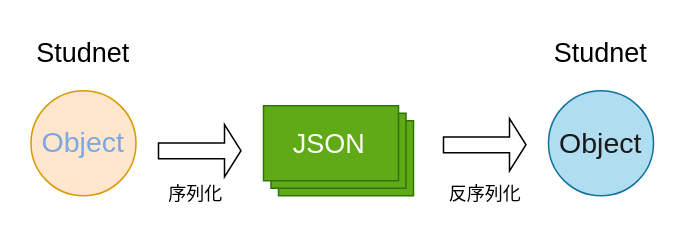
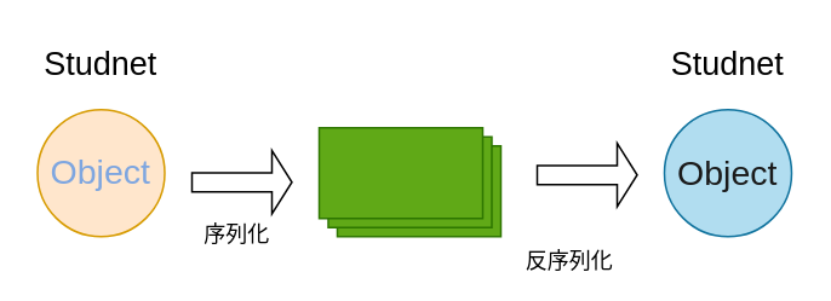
  <mxCell id="0" />
  <mxCell id="1" parent="0" />
  <mxCell id="2" value="" style="ellipse;whiteSpace=wrap;html=1;aspect=fixed;fillColor=#ffe6cc;strokeColor=#d79b00;" vertex="1" parent="1"><mxGeometry x="20" y="60" width="70" height="70" as="geometry" /></mxCell>
  <mxCell id="3" value="Studnet" style="text;html=1;strokeColor=none;fillColor=none;align=center;verticalAlign=middle;whiteSpace=wrap;rounded=0;fontSize=18;" vertex="1" parent="1"><mxGeometry x="25" y="20" width="60" height="30" as="geometry" /></mxCell>
  <mxCell id="4" value="Object" style="text;html=1;strokeColor=none;fillColor=none;align=center;verticalAlign=middle;whiteSpace=wrap;rounded=0;fontColor=#7EA6E0;fontSize=19;" vertex="1" parent="1"><mxGeometry x="25" y="80" width="60" height="30" as="geometry" /></mxCell>
  <mxCell id="5" value="" style="verticalLabelPosition=bottom;verticalAlign=top;html=1;shape=mxgraph.basic.layered_rect;dx=10;outlineConnect=0;whiteSpace=wrap;fontColor=#ffffff;fillColor=#60a917;strokeColor=#2D7600;" vertex="1" parent="1"><mxGeometry x="175" y="70" width="100" height="60" as="geometry" /></mxCell>
- <mxCell id="6" value="JSON" style="text;html=1;strokeColor=none;fillColor=none;align=center;verticalAlign=middle;whiteSpace=wrap;rounded=0;fontColor=#FFFFFF;fontSize=18;" vertex="1" parent="1"><mxGeometry x="189" y="81" width="60" height="30" as="geometry" /></mxCell>
  <mxCell id="7" value="" style="ellipse;whiteSpace=wrap;html=1;aspect=fixed;fillColor=#b1ddf0;strokeColor=#10739e;" vertex="1" parent="1"><mxGeometry x="365" y="60" width="70" height="70" as="geometry" /></mxCell>
  <mxCell id="8" value="Object" style="text;html=1;strokeColor=none;fillColor=none;align=center;verticalAlign=middle;whiteSpace=wrap;rounded=0;fontColor=#1A1A1A;fontSize=19;" vertex="1" parent="1"><mxGeometry x="370" y="81" width="60" height="30" as="geometry" /></mxCell>
  <mxCell id="9" value="Studnet" style="text;html=1;strokeColor=none;fillColor=none;align=center;verticalAlign=middle;whiteSpace=wrap;rounded=0;fontSize=18;" vertex="1" parent="1"><mxGeometry x="370" y="20" width="60" height="30" as="geometry" /></mxCell>
  <mxCell id="10" value="" style="shape=singleArrow;whiteSpace=wrap;html=1;" vertex="1" parent="1"><mxGeometry x="105" y="82.5" width="55" height="35" as="geometry" /></mxCell>
  <mxCell id="11" value="" style="shape=singleArrow;whiteSpace=wrap;html=1;" vertex="1" parent="1"><mxGeometry x="295" y="78.5" width="55" height="35" as="geometry" /></mxCell>
  <mxCell id="12" value="序列化" style="text;html=1;strokeColor=none;fillColor=none;align=center;verticalAlign=middle;whiteSpace=wrap;rounded=0;" vertex="1" parent="1"><mxGeometry x="100" y="113.5" width="60" height="30" as="geometry" /></mxCell>
- <mxCell id="13" value="反序列化" style="text;html=1;strokeColor=none;fillColor=none;align=center;verticalAlign=middle;whiteSpace=wrap;rounded=0;" vertex="1" parent="1"><mxGeometry x="292.5" y="113.5" width="60" height="30" as="geometry" /></mxCell>
+ <mxCell id="13" value="反序列化" style="text;html=1;strokeColor=none;fillColor=none;align=center;verticalAlign=middle;whiteSpace=wrap;rounded=0;" vertex="1" parent="1"><mxGeometry x="282.5" y="128.5" width="60" height="30" as="geometry" /></mxCell>
